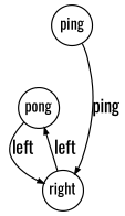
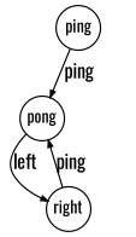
  digraph {
    fontname=Oswald
    ranksep=.25
    node [fixedsize=true fontname=Oswald fontsize=12 shape=circle]
    edge [arrowsize=.5 fontname=Oswald]
    ping [height=.45]
    pong [height=.45]
    right [height=.45]
-   ping -> right [label=ping]
+   ping -> pong [label=ping]
    pong -> right [label=left]
-   right -> pong [label=left]
+   right -> pong [label=ping]
  }
